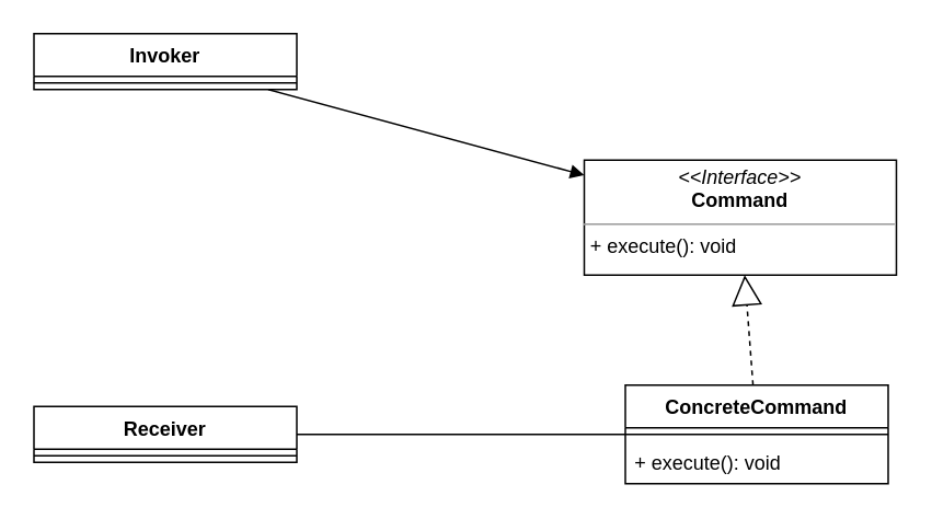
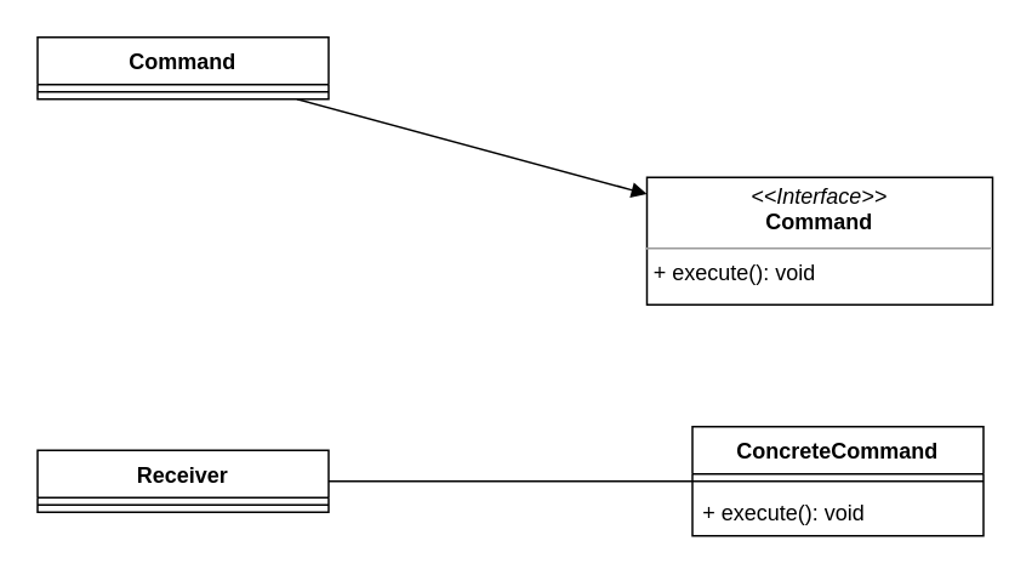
  <mxCell id="0" />
  <mxCell id="1" parent="0" />
- <mxCell id="2" value="Invoker" style="swimlane;fontStyle=1;align=center;verticalAlign=top;childLayout=stackLayout;horizontal=1;startSize=26;horizontalStack=0;resizeParent=1;resizeParentMax=0;resizeLast=0;collapsible=1;marginBottom=0;" vertex="1" parent="1"><mxGeometry x="20" y="20" width="160" height="34" as="geometry" /></mxCell>
+ <mxCell id="2" value="Command" style="swimlane;fontStyle=1;align=center;verticalAlign=top;childLayout=stackLayout;horizontal=1;startSize=26;horizontalStack=0;resizeParent=1;resizeParentMax=0;resizeLast=0;collapsible=1;marginBottom=0;" vertex="1" parent="1"><mxGeometry x="20" y="20" width="160" height="34" as="geometry" /></mxCell>
  <mxCell id="3" value="" style="line;strokeWidth=1;fillColor=none;align=left;verticalAlign=middle;spacingTop=-1;spacingLeft=3;spacingRight=3;rotatable=0;labelPosition=right;points=[];portConstraint=eastwest;" vertex="1" parent="2"><mxGeometry y="26" width="160" height="8" as="geometry" /></mxCell>
  <mxCell id="4" value="Receiver" style="swimlane;fontStyle=1;align=center;verticalAlign=top;childLayout=stackLayout;horizontal=1;startSize=26;horizontalStack=0;resizeParent=1;resizeParentMax=0;resizeLast=0;collapsible=1;marginBottom=0;" vertex="1" parent="1"><mxGeometry x="20" y="247" width="160" height="34" as="geometry" /></mxCell>
  <mxCell id="5" value="" style="line;strokeWidth=1;fillColor=none;align=left;verticalAlign=middle;spacingTop=-1;spacingLeft=3;spacingRight=3;rotatable=0;labelPosition=right;points=[];portConstraint=eastwest;" vertex="1" parent="4"><mxGeometry y="26" width="160" height="8" as="geometry" /></mxCell>
  <mxCell id="6" value="ConcreteCommand" style="swimlane;fontStyle=1;align=center;verticalAlign=top;childLayout=stackLayout;horizontal=1;startSize=26;horizontalStack=0;resizeParent=1;resizeParentMax=0;resizeLast=0;collapsible=1;marginBottom=0;" vertex="1" parent="1"><mxGeometry x="380" y="234" width="160" height="60" as="geometry" /></mxCell>
  <mxCell id="7" value="" style="line;strokeWidth=1;fillColor=none;align=left;verticalAlign=middle;spacingTop=-1;spacingLeft=3;spacingRight=3;rotatable=0;labelPosition=right;points=[];portConstraint=eastwest;" vertex="1" parent="6"><mxGeometry y="26" width="160" height="8" as="geometry" /></mxCell>
  <mxCell id="8" value="+ execute(): void" style="text;strokeColor=none;fillColor=none;align=left;verticalAlign=top;spacingLeft=4;spacingRight=4;overflow=hidden;rotatable=0;points=[[0,0.5],[1,0.5]];portConstraint=eastwest;" vertex="1" parent="6"><mxGeometry y="34" width="160" height="26" as="geometry" /></mxCell>
  <mxCell id="9" value="&lt;p style=&quot;margin: 0px ; margin-top: 4px ; text-align: center&quot;&gt;&lt;i&gt;&amp;lt;&amp;lt;Interface&amp;gt;&amp;gt;&lt;/i&gt;&lt;br&gt;&lt;b&gt;Command&lt;/b&gt;&lt;/p&gt;&lt;hr size=&quot;1&quot;&gt;&lt;p style=&quot;margin: 0px ; margin-left: 4px&quot;&gt;&lt;/p&gt;&lt;p style=&quot;margin: 0px ; margin-left: 4px&quot;&gt;+ execute(): void&lt;/p&gt;" style="verticalAlign=top;align=left;overflow=fill;fontSize=12;fontFamily=Helvetica;html=1;" vertex="1" parent="1"><mxGeometry x="355" y="97" width="190" height="70" as="geometry" /></mxCell>
  <mxCell id="10" value="" style="html=1;verticalAlign=bottom;endArrow=block;rounded=0;" edge="1" parent="1" source="2" target="9"><mxGeometry width="80" relative="1" as="geometry"><mxPoint x="230" y="36.5" as="sourcePoint" /><mxPoint x="310" y="36.5" as="targetPoint" /></mxGeometry></mxCell>
  <mxCell id="11" value="" style="html=1;verticalAlign=bottom;endArrow=none;rounded=0;" edge="1" parent="1" source="6" target="4"><mxGeometry width="80" relative="1" as="geometry"><mxPoint x="190" y="47" as="sourcePoint" /><mxPoint x="375" y="47" as="targetPoint" /></mxGeometry></mxCell>
- <mxCell id="12" value="" style="endArrow=block;endSize=16;endFill=0;html=1;rounded=0;dashed=1;" edge="1" parent="1" source="6" target="9"><mxGeometry width="160" relative="1" as="geometry"><mxPoint x="260" y="264" as="sourcePoint" /><mxPoint x="420" y="264" as="targetPoint" /></mxGeometry></mxCell>
